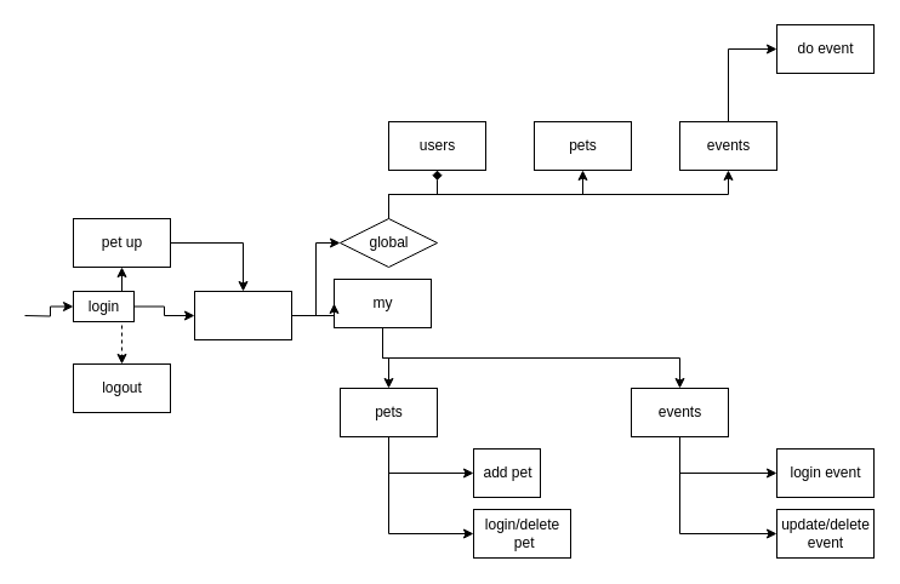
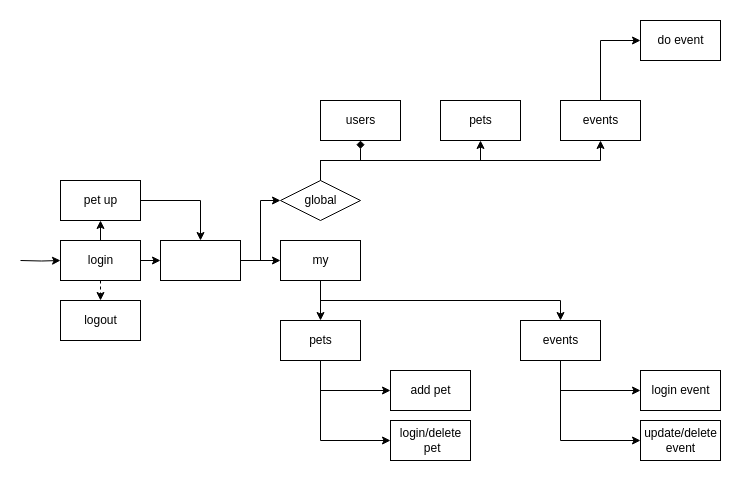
  <mxCell id="0" />
  <mxCell id="1" parent="0" />
  <mxCell id="2" style="edgeStyle=orthogonalEdgeStyle;rounded=0;orthogonalLoop=1;jettySize=auto;html=1;exitX=0.5;exitY=0;exitDx=0;exitDy=0;entryX=0.5;entryY=1;entryDx=0;entryDy=0;" edge="1" parent="1" source="5" target="13"><mxGeometry relative="1" as="geometry" /></mxCell>
  <mxCell id="3" style="edgeStyle=orthogonalEdgeStyle;rounded=0;orthogonalLoop=1;jettySize=auto;html=1;exitX=1;exitY=0.5;exitDx=0;exitDy=0;entryX=0;entryY=0.5;entryDx=0;entryDy=0;" edge="1" parent="1" source="5" target="28"><mxGeometry relative="1" as="geometry" /></mxCell>
  <mxCell id="4" style="edgeStyle=orthogonalEdgeStyle;rounded=0;orthogonalLoop=1;jettySize=auto;html=1;exitX=0.5;exitY=1;exitDx=0;exitDy=0;entryX=0.5;entryY=0;entryDx=0;entryDy=0;dashed=1;" edge="1" parent="1" source="5" target="34"><mxGeometry relative="1" as="geometry"><mxPoint x="100" y="300" as="targetPoint" /></mxGeometry></mxCell>
- <mxCell id="5" value="login" style="html=1;" vertex="1" parent="1"><mxGeometry x="60" y="240" width="50" height="25" as="geometry" /></mxCell>
+ <mxCell id="5" value="login" style="html=1;" vertex="1" parent="1"><mxGeometry x="60" y="240" width="80" height="40" as="geometry" /></mxCell>
  <mxCell id="6" style="edgeStyle=orthogonalEdgeStyle;rounded=0;orthogonalLoop=1;jettySize=auto;html=1;exitX=0.5;exitY=1;exitDx=0;exitDy=0;entryX=0;entryY=0.5;entryDx=0;entryDy=0;" edge="1" parent="1" source="8" target="9"><mxGeometry relative="1" as="geometry"><mxPoint x="320" y="350" as="sourcePoint" /><Array as="points"><mxPoint x="320" y="390" /></Array></mxGeometry></mxCell>
  <mxCell id="7" style="edgeStyle=orthogonalEdgeStyle;rounded=0;orthogonalLoop=1;jettySize=auto;html=1;exitX=0.5;exitY=1;exitDx=0;exitDy=0;entryX=0;entryY=0.5;entryDx=0;entryDy=0;" edge="1" parent="1" source="8" target="10"><mxGeometry relative="1" as="geometry"><mxPoint x="380" y="450" as="targetPoint" /><mxPoint x="320" y="350" as="sourcePoint" /><Array as="points"><mxPoint x="320" y="440" /></Array></mxGeometry></mxCell>
  <mxCell id="8" value="pets" style="html=1;" vertex="1" parent="1"><mxGeometry x="280" y="320" width="80" height="40" as="geometry" /></mxCell>
- <mxCell id="9" value="add pet" style="html=1;" vertex="1" parent="1"><mxGeometry x="390" y="370" width="55" height="40" as="geometry" /></mxCell>
+ <mxCell id="9" value="add pet" style="html=1;" vertex="1" parent="1"><mxGeometry x="390" y="370" width="80" height="40" as="geometry" /></mxCell>
  <mxCell id="10" value="login/delete&lt;br&gt;&amp;nbsp;pet" style="html=1;" vertex="1" parent="1"><mxGeometry x="390" y="420" width="80" height="40" as="geometry" /></mxCell>
  <mxCell id="11" style="edgeStyle=orthogonalEdgeStyle;rounded=0;orthogonalLoop=1;jettySize=auto;html=1;entryX=0;entryY=0.5;entryDx=0;entryDy=0;" edge="1" parent="1" target="5"><mxGeometry relative="1" as="geometry"><mxPoint x="20" y="260" as="sourcePoint" /><mxPoint x="190" y="270" as="targetPoint" /></mxGeometry></mxCell>
  <mxCell id="12" style="edgeStyle=orthogonalEdgeStyle;rounded=0;orthogonalLoop=1;jettySize=auto;html=1;exitX=1;exitY=0.5;exitDx=0;exitDy=0;entryX=0.5;entryY=0;entryDx=0;entryDy=0;" edge="1" parent="1" source="13" target="28"><mxGeometry relative="1" as="geometry" /></mxCell>
  <mxCell id="13" value="pet up" style="html=1;" vertex="1" parent="1"><mxGeometry x="60" y="180" width="80" height="40" as="geometry" /></mxCell>
  <mxCell id="14" style="edgeStyle=orthogonalEdgeStyle;rounded=0;orthogonalLoop=1;jettySize=auto;html=1;exitX=0.5;exitY=1;exitDx=0;exitDy=0;entryX=0.5;entryY=0;entryDx=0;entryDy=0;" edge="1" parent="1" source="16" target="8"><mxGeometry relative="1" as="geometry" /></mxCell>
  <mxCell id="15" style="edgeStyle=orthogonalEdgeStyle;rounded=0;orthogonalLoop=1;jettySize=auto;html=1;exitX=0.5;exitY=1;exitDx=0;exitDy=0;entryX=0.5;entryY=0;entryDx=0;entryDy=0;" edge="1" parent="1" source="16" target="19"><mxGeometry relative="1" as="geometry" /></mxCell>
- <mxCell id="16" value="my" style="html=1;" vertex="1" parent="1"><mxGeometry x="275" y="230" width="80" height="40" as="geometry" /></mxCell>
+ <mxCell id="16" value="my" style="html=1;" vertex="1" parent="1"><mxGeometry x="280" y="240" width="80" height="40" as="geometry" /></mxCell>
  <mxCell id="17" style="edgeStyle=orthogonalEdgeStyle;rounded=0;orthogonalLoop=1;jettySize=auto;html=1;exitX=0.5;exitY=1;exitDx=0;exitDy=0;entryX=0;entryY=0.5;entryDx=0;entryDy=0;" edge="1" parent="1" source="19" target="21"><mxGeometry relative="1" as="geometry"><mxPoint x="560" y="350" as="sourcePoint" /><Array as="points"><mxPoint x="560" y="440" /></Array></mxGeometry></mxCell>
  <mxCell id="18" style="edgeStyle=orthogonalEdgeStyle;rounded=0;orthogonalLoop=1;jettySize=auto;html=1;exitX=0.5;exitY=1;exitDx=0;exitDy=0;entryX=0;entryY=0.5;entryDx=0;entryDy=0;" edge="1" parent="1" source="19" target="20"><mxGeometry relative="1" as="geometry"><mxPoint x="640" y="370" as="targetPoint" /><mxPoint x="560" y="350" as="sourcePoint" /><Array as="points"><mxPoint x="560" y="390" /></Array></mxGeometry></mxCell>
  <mxCell id="19" value="events" style="html=1;" vertex="1" parent="1"><mxGeometry x="520" y="320" width="80" height="40" as="geometry" /></mxCell>
  <mxCell id="20" value="login event" style="html=1;" vertex="1" parent="1"><mxGeometry x="640" y="370" width="80" height="40" as="geometry" /></mxCell>
  <mxCell id="21" value="update/delete &lt;br&gt;event" style="html=1;" vertex="1" parent="1"><mxGeometry x="640" y="420" width="80" height="40" as="geometry" /></mxCell>
  <mxCell id="22" style="edgeStyle=orthogonalEdgeStyle;rounded=0;orthogonalLoop=1;jettySize=auto;html=1;exitX=0.5;exitY=0;exitDx=0;exitDy=0;entryX=0.5;entryY=1;entryDx=0;entryDy=0;endArrow=diamond;" edge="1" parent="1" source="25" target="32"><mxGeometry relative="1" as="geometry" /></mxCell>
  <mxCell id="23" style="edgeStyle=orthogonalEdgeStyle;rounded=0;orthogonalLoop=1;jettySize=auto;html=1;exitX=0.5;exitY=0;exitDx=0;exitDy=0;entryX=0.5;entryY=1;entryDx=0;entryDy=0;" edge="1" parent="1" source="25" target="29"><mxGeometry relative="1" as="geometry" /></mxCell>
  <mxCell id="24" style="edgeStyle=orthogonalEdgeStyle;rounded=0;orthogonalLoop=1;jettySize=auto;html=1;exitX=0.5;exitY=0;exitDx=0;exitDy=0;entryX=0.5;entryY=1;entryDx=0;entryDy=0;" edge="1" parent="1" source="25" target="31"><mxGeometry relative="1" as="geometry" /></mxCell>
  <mxCell id="25" value="global" style="rhombus;html=1;" vertex="1" parent="1"><mxGeometry x="280" y="180" width="80" height="40" as="geometry" /></mxCell>
  <mxCell id="26" style="edgeStyle=orthogonalEdgeStyle;rounded=0;orthogonalLoop=1;jettySize=auto;html=1;exitX=1;exitY=0.5;exitDx=0;exitDy=0;entryX=0;entryY=0.5;entryDx=0;entryDy=0;" edge="1" parent="1" source="28" target="16"><mxGeometry relative="1" as="geometry" /></mxCell>
  <mxCell id="27" style="edgeStyle=orthogonalEdgeStyle;rounded=0;orthogonalLoop=1;jettySize=auto;html=1;exitX=1;exitY=0.5;exitDx=0;exitDy=0;entryX=0;entryY=0.5;entryDx=0;entryDy=0;" edge="1" parent="1" source="28" target="25"><mxGeometry relative="1" as="geometry" /></mxCell>
  <mxCell id="28" value="" style="html=1;" vertex="1" parent="1"><mxGeometry x="160" y="240" width="80" height="40" as="geometry" /></mxCell>
  <mxCell id="29" value="pets" style="html=1;" vertex="1" parent="1"><mxGeometry x="440" y="100" width="80" height="40" as="geometry" /></mxCell>
  <mxCell id="30" style="edgeStyle=orthogonalEdgeStyle;rounded=0;orthogonalLoop=1;jettySize=auto;html=1;exitX=0.5;exitY=0;exitDx=0;exitDy=0;entryX=0;entryY=0.5;entryDx=0;entryDy=0;" edge="1" parent="1" source="31" target="33"><mxGeometry relative="1" as="geometry" /></mxCell>
  <mxCell id="31" value="events" style="html=1;" vertex="1" parent="1"><mxGeometry x="560" y="100" width="80" height="40" as="geometry" /></mxCell>
  <mxCell id="32" value="users" style="html=1;" vertex="1" parent="1"><mxGeometry x="320" y="100" width="80" height="40" as="geometry" /></mxCell>
  <mxCell id="33" value="do event" style="html=1;" vertex="1" parent="1"><mxGeometry x="640" y="20" width="80" height="40" as="geometry" /></mxCell>
  <mxCell id="34" value="logout" style="html=1;" vertex="1" parent="1"><mxGeometry x="60" y="300" width="80" height="40" as="geometry" /></mxCell>
